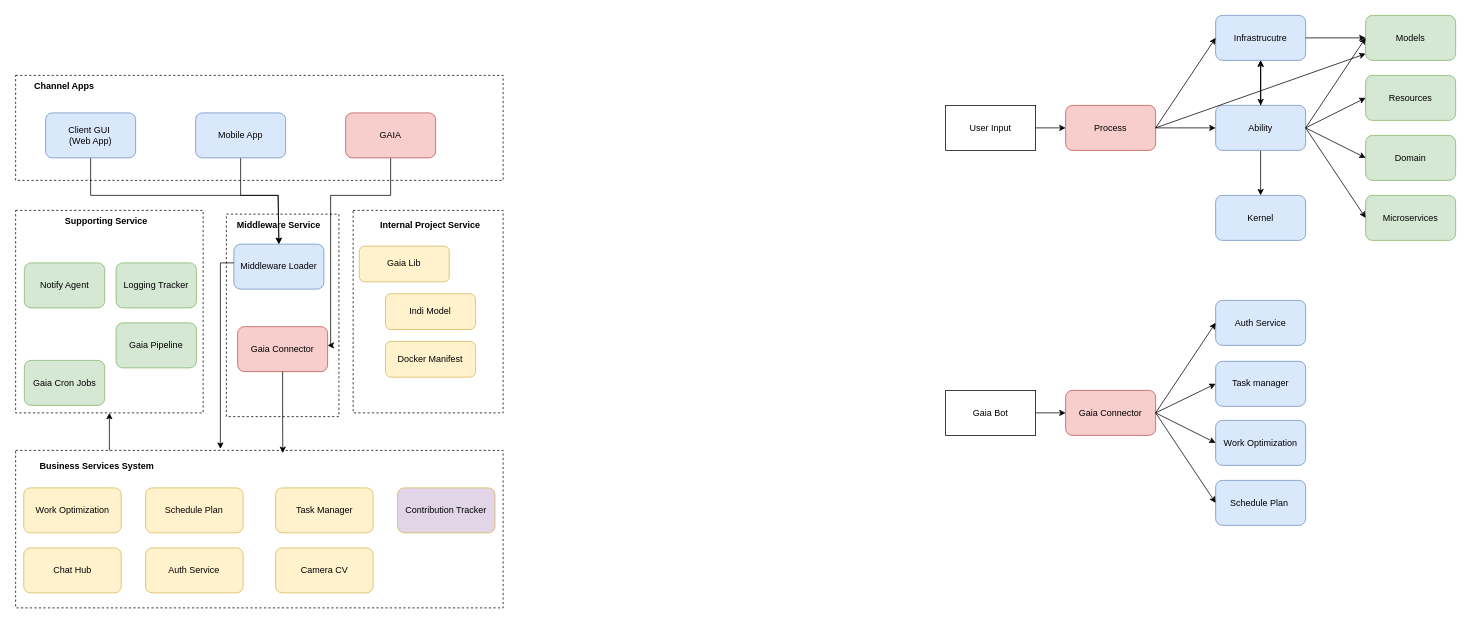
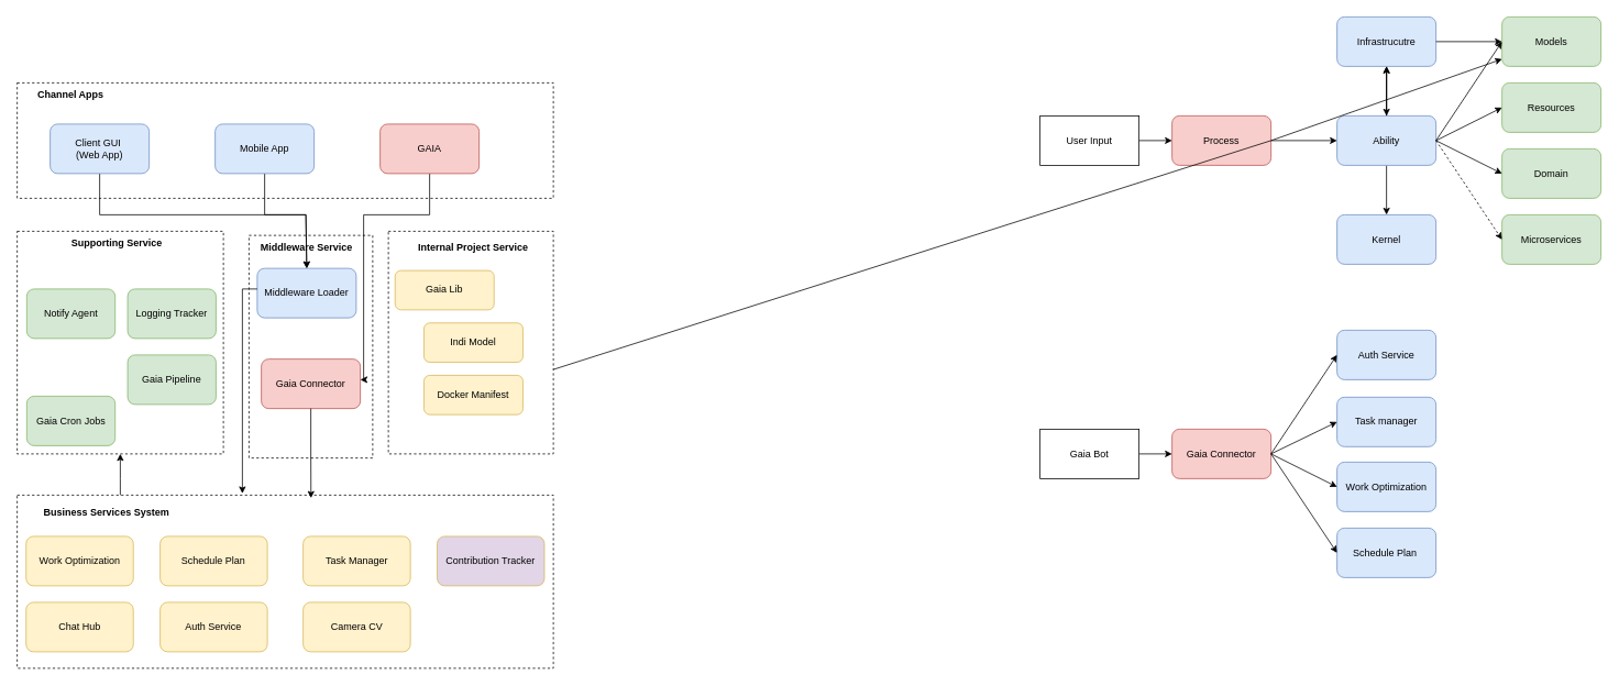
  <mxCell id="0" />
  <mxCell id="1" parent="0" />
  <mxCell id="2" value="" style="group" vertex="1" connectable="0" parent="1"><mxGeometry x="301" y="285" width="150" height="270" as="geometry" /></mxCell>
  <mxCell id="3" value="" style="rounded=0;whiteSpace=wrap;html=1;dashed=1;container=0;" parent="2" vertex="1"><mxGeometry width="150" height="270" as="geometry" /></mxCell>
  <mxCell id="4" value="Middleware Loader" style="rounded=1;whiteSpace=wrap;html=1;fillColor=#dae8fc;strokeColor=#6c8ebf;container=0;" parent="2" vertex="1"><mxGeometry x="10" y="40" width="120" height="60" as="geometry" /></mxCell>
  <mxCell id="5" value="&lt;b&gt;Middleware Service&lt;/b&gt;" style="text;html=1;align=center;verticalAlign=middle;whiteSpace=wrap;rounded=0;container=0;" parent="2" vertex="1"><mxGeometry x="5" width="130" height="30" as="geometry" /></mxCell>
  <mxCell id="6" value="Gaia Connector" style="rounded=1;whiteSpace=wrap;html=1;fillColor=#f8cecc;strokeColor=#b85450;container=0;" parent="2" vertex="1"><mxGeometry x="15" y="150" width="120" height="60" as="geometry" /></mxCell>
  <mxCell id="7" value="" style="rounded=0;whiteSpace=wrap;html=1;dashed=1;container=0;" parent="1" vertex="1"><mxGeometry x="20" y="100" width="650" height="140" as="geometry" /></mxCell>
  <mxCell id="8" style="edgeStyle=orthogonalEdgeStyle;rounded=0;orthogonalLoop=1;jettySize=auto;html=1;entryX=0.5;entryY=0;entryDx=0;entryDy=0;" parent="1" source="12" target="4" edge="1"><mxGeometry relative="1" as="geometry"><Array as="points"><mxPoint x="120" y="260" /><mxPoint x="370" y="260" /></Array></mxGeometry></mxCell>
  <mxCell id="9" style="edgeStyle=orthogonalEdgeStyle;rounded=0;orthogonalLoop=1;jettySize=auto;html=1;entryX=0.5;entryY=0;entryDx=0;entryDy=0;" parent="1" source="13" target="4" edge="1"><mxGeometry relative="1" as="geometry"><Array as="points"><mxPoint x="320" y="260" /><mxPoint x="370" y="260" /></Array></mxGeometry></mxCell>
  <mxCell id="10" style="edgeStyle=orthogonalEdgeStyle;rounded=0;orthogonalLoop=1;jettySize=auto;html=1;" edge="1" parent="1" source="11" target="6"><mxGeometry relative="1" as="geometry"><Array as="points"><mxPoint x="520" y="260" /><mxPoint x="440" y="260" /><mxPoint x="440" y="460" /></Array></mxGeometry></mxCell>
  <mxCell id="11" value="GAIA" style="rounded=1;whiteSpace=wrap;html=1;fillColor=#f8cecc;strokeColor=#b85450;container=0;" parent="1" vertex="1"><mxGeometry x="460" y="150" width="120" height="60" as="geometry" /></mxCell>
  <mxCell id="12" value="Client GUI&amp;nbsp;&lt;div&gt;(Web App)&lt;/div&gt;" style="rounded=1;whiteSpace=wrap;html=1;fillColor=#dae8fc;strokeColor=#6c8ebf;container=0;" parent="1" vertex="1"><mxGeometry x="60" y="150" width="120" height="60" as="geometry" /></mxCell>
  <mxCell id="13" value="Mobile App" style="rounded=1;whiteSpace=wrap;html=1;fillColor=#dae8fc;strokeColor=#6c8ebf;container=0;" parent="1" vertex="1"><mxGeometry x="260" y="150" width="120" height="60" as="geometry" /></mxCell>
  <mxCell id="14" value="&lt;b&gt;Channel Apps&lt;/b&gt;" style="text;html=1;align=center;verticalAlign=middle;whiteSpace=wrap;rounded=0;container=0;" parent="1" vertex="1"><mxGeometry x="30" y="100" width="110" height="30" as="geometry" /></mxCell>
  <mxCell id="15" value="Process" style="rounded=1;whiteSpace=wrap;html=1;fillColor=#f8cecc;strokeColor=#b85450;" parent="1" vertex="1"><mxGeometry x="1420" y="140" width="120" height="60" as="geometry" /></mxCell>
  <mxCell id="16" style="edgeStyle=orthogonalEdgeStyle;rounded=0;orthogonalLoop=1;jettySize=auto;html=1;entryX=0;entryY=0.5;entryDx=0;entryDy=0;" parent="1" source="17" target="15" edge="1"><mxGeometry relative="1" as="geometry" /></mxCell>
  <mxCell id="17" value="User Input" style="rounded=0;whiteSpace=wrap;html=1;" parent="1" vertex="1"><mxGeometry x="1260" y="140" width="120" height="60" as="geometry" /></mxCell>
  <mxCell id="18" style="edgeStyle=orthogonalEdgeStyle;rounded=0;orthogonalLoop=1;jettySize=auto;html=1;" parent="1" source="21" target="32" edge="1"><mxGeometry relative="1" as="geometry" /></mxCell>
  <mxCell id="19" value="" style="edgeStyle=orthogonalEdgeStyle;rounded=0;orthogonalLoop=1;jettySize=auto;html=1;" parent="1" source="21" target="32" edge="1"><mxGeometry relative="1" as="geometry" /></mxCell>
  <mxCell id="20" style="edgeStyle=orthogonalEdgeStyle;rounded=0;orthogonalLoop=1;jettySize=auto;html=1;entryX=0.5;entryY=0;entryDx=0;entryDy=0;" parent="1" source="21" target="35" edge="1"><mxGeometry relative="1" as="geometry" /></mxCell>
  <mxCell id="21" value="Ability" style="rounded=1;whiteSpace=wrap;html=1;fillColor=#dae8fc;strokeColor=#6c8ebf;" parent="1" vertex="1"><mxGeometry x="1620" y="140" width="120" height="60" as="geometry" /></mxCell>
  <mxCell id="22" value="" style="endArrow=classic;html=1;rounded=0;entryX=0;entryY=0.5;entryDx=0;entryDy=0;exitX=1;exitY=0.5;exitDx=0;exitDy=0;" parent="1" source="15" target="21" edge="1"><mxGeometry width="50" height="50" relative="1" as="geometry"><mxPoint x="1290" y="330" as="sourcePoint" /><mxPoint x="1340" y="280" as="targetPoint" /></mxGeometry></mxCell>
  <mxCell id="23" value="Domain" style="rounded=1;whiteSpace=wrap;html=1;fillColor=#d5e8d4;strokeColor=#82b366;" parent="1" vertex="1"><mxGeometry x="1820" y="180" width="120" height="60" as="geometry" /></mxCell>
  <mxCell id="24" value="Microservices" style="rounded=1;whiteSpace=wrap;html=1;fillColor=#d5e8d4;strokeColor=#82b366;" parent="1" vertex="1"><mxGeometry x="1820" y="260" width="120" height="60" as="geometry" /></mxCell>
  <mxCell id="25" value="Models" style="rounded=1;whiteSpace=wrap;html=1;fillColor=#d5e8d4;strokeColor=#82b366;" parent="1" vertex="1"><mxGeometry x="1820" y="20" width="120" height="60" as="geometry" /></mxCell>
  <mxCell id="26" value="Resources" style="rounded=1;whiteSpace=wrap;html=1;fillColor=#d5e8d4;strokeColor=#82b366;" parent="1" vertex="1"><mxGeometry x="1820" y="100" width="120" height="60" as="geometry" /></mxCell>
  <mxCell id="27" value="" style="endArrow=classic;html=1;rounded=0;entryX=0;entryY=0.5;entryDx=0;entryDy=0;exitX=1;exitY=0.5;exitDx=0;exitDy=0;" parent="1" source="21" target="25" edge="1"><mxGeometry width="50" height="50" relative="1" as="geometry"><mxPoint x="1550" y="120" as="sourcePoint" /><mxPoint x="1630" y="80" as="targetPoint" /></mxGeometry></mxCell>
  <mxCell id="28" value="" style="endArrow=classic;html=1;rounded=0;entryX=0;entryY=0.5;entryDx=0;entryDy=0;exitX=1;exitY=0.5;exitDx=0;exitDy=0;" parent="1" source="21" target="26" edge="1"><mxGeometry width="50" height="50" relative="1" as="geometry"><mxPoint x="1560" y="130" as="sourcePoint" /><mxPoint x="1640" y="90" as="targetPoint" /></mxGeometry></mxCell>
  <mxCell id="29" value="" style="endArrow=classic;html=1;rounded=0;entryX=0;entryY=0.5;entryDx=0;entryDy=0;exitX=1;exitY=0.5;exitDx=0;exitDy=0;" parent="1" source="21" target="23" edge="1"><mxGeometry width="50" height="50" relative="1" as="geometry"><mxPoint x="1570" y="140" as="sourcePoint" /><mxPoint x="1650" y="100" as="targetPoint" /></mxGeometry></mxCell>
- <mxCell id="30" value="" style="endArrow=classic;html=1;rounded=0;entryX=0;entryY=0.5;entryDx=0;entryDy=0;exitX=1;exitY=0.5;exitDx=0;exitDy=0;" parent="1" source="21" target="24" edge="1"><mxGeometry width="50" height="50" relative="1" as="geometry"><mxPoint x="1580" y="150" as="sourcePoint" /><mxPoint x="1660" y="110" as="targetPoint" /></mxGeometry></mxCell>
+ <mxCell id="30" value="" style="endArrow=classic;html=1;rounded=0;entryX=0;entryY=0.5;entryDx=0;entryDy=0;exitX=1;exitY=0.5;exitDx=0;exitDy=0;dashed=1;" parent="1" source="21" target="24" edge="1"><mxGeometry width="50" height="50" relative="1" as="geometry"><mxPoint x="1580" y="150" as="sourcePoint" /><mxPoint x="1660" y="110" as="targetPoint" /></mxGeometry></mxCell>
  <mxCell id="31" style="edgeStyle=orthogonalEdgeStyle;rounded=0;orthogonalLoop=1;jettySize=auto;html=1;" parent="1" source="32" target="21" edge="1"><mxGeometry relative="1" as="geometry" /></mxCell>
  <mxCell id="32" value="Infrastrucutre" style="rounded=1;whiteSpace=wrap;html=1;fillColor=#dae8fc;strokeColor=#6c8ebf;" parent="1" vertex="1"><mxGeometry x="1620" y="20" width="120" height="60" as="geometry" /></mxCell>
- <mxCell id="33" value="" style="endArrow=classic;html=1;rounded=0;entryX=0;entryY=0.5;entryDx=0;entryDy=0;exitX=1;exitY=0.5;exitDx=0;exitDy=0;" parent="1" source="15" target="32" edge="1"><mxGeometry width="50" height="50" relative="1" as="geometry"><mxPoint x="1550" y="120" as="sourcePoint" /><mxPoint x="1630" y="80" as="targetPoint" /></mxGeometry></mxCell>
+ <mxCell id="33" value="" style="endArrow=classic;html=1;rounded=0;exitX=1;exitY=0.5;exitDx=0;exitDy=0;" parent="1" source="15" target="53" edge="1"><mxGeometry width="50" height="50" relative="1" as="geometry"><mxPoint x="1550" y="120" as="sourcePoint" /><mxPoint x="1630" y="80" as="targetPoint" /></mxGeometry></mxCell>
  <mxCell id="34" value="" style="endArrow=classic;html=1;rounded=0;entryX=0;entryY=0.5;entryDx=0;entryDy=0;exitX=1;exitY=0.5;exitDx=0;exitDy=0;" parent="1" source="32" target="25" edge="1"><mxGeometry width="50" height="50" relative="1" as="geometry"><mxPoint x="1550" y="120" as="sourcePoint" /><mxPoint x="1630" y="80" as="targetPoint" /></mxGeometry></mxCell>
  <mxCell id="35" value="Kernel" style="rounded=1;whiteSpace=wrap;html=1;fillColor=#dae8fc;strokeColor=#6c8ebf;" parent="1" vertex="1"><mxGeometry x="1620" y="260" width="120" height="60" as="geometry" /></mxCell>
  <mxCell id="36" value="" style="endArrow=classic;html=1;rounded=0;exitX=1;exitY=0.5;exitDx=0;exitDy=0;" parent="1" source="15" target="25" edge="1"><mxGeometry width="50" height="50" relative="1" as="geometry"><mxPoint x="1550" y="180" as="sourcePoint" /><mxPoint x="1630" y="60" as="targetPoint" /></mxGeometry></mxCell>
  <mxCell id="37" value="Gaia Connector" style="rounded=1;whiteSpace=wrap;html=1;fillColor=#f8cecc;strokeColor=#b85450;" parent="1" vertex="1"><mxGeometry x="1420" y="520" width="120" height="60" as="geometry" /></mxCell>
  <mxCell id="38" style="edgeStyle=orthogonalEdgeStyle;rounded=0;orthogonalLoop=1;jettySize=auto;html=1;entryX=0;entryY=0.5;entryDx=0;entryDy=0;" parent="1" source="39" target="37" edge="1"><mxGeometry relative="1" as="geometry" /></mxCell>
  <mxCell id="39" value="Gaia Bot" style="rounded=0;whiteSpace=wrap;html=1;" parent="1" vertex="1"><mxGeometry x="1260" y="520" width="120" height="60" as="geometry" /></mxCell>
  <mxCell id="40" value="Task manager" style="rounded=1;whiteSpace=wrap;html=1;fillColor=#dae8fc;strokeColor=#6c8ebf;" parent="1" vertex="1"><mxGeometry x="1620" y="481.25" width="120" height="60" as="geometry" /></mxCell>
  <mxCell id="41" value="" style="endArrow=classic;html=1;rounded=0;entryX=0;entryY=0.5;entryDx=0;entryDy=0;exitX=1;exitY=0.5;exitDx=0;exitDy=0;" parent="1" source="37" target="40" edge="1"><mxGeometry width="50" height="50" relative="1" as="geometry"><mxPoint x="1290" y="710" as="sourcePoint" /><mxPoint x="1340" y="660" as="targetPoint" /></mxGeometry></mxCell>
  <mxCell id="42" value="Auth Service" style="rounded=1;whiteSpace=wrap;html=1;fillColor=#dae8fc;strokeColor=#6c8ebf;" parent="1" vertex="1"><mxGeometry x="1620" y="400" width="120" height="60" as="geometry" /></mxCell>
  <mxCell id="43" value="" style="endArrow=classic;html=1;rounded=0;entryX=0;entryY=0.5;entryDx=0;entryDy=0;exitX=1;exitY=0.5;exitDx=0;exitDy=0;" parent="1" source="37" target="42" edge="1"><mxGeometry width="50" height="50" relative="1" as="geometry"><mxPoint x="1550" y="500" as="sourcePoint" /><mxPoint x="1630" y="460" as="targetPoint" /></mxGeometry></mxCell>
  <mxCell id="44" value="Work Optimization" style="rounded=1;whiteSpace=wrap;html=1;fillColor=#dae8fc;strokeColor=#6c8ebf;" parent="1" vertex="1"><mxGeometry x="1620" y="560" width="120" height="60" as="geometry" /></mxCell>
  <mxCell id="45" value="" style="endArrow=classic;html=1;rounded=0;entryX=0;entryY=0.5;entryDx=0;entryDy=0;exitX=1;exitY=0.5;exitDx=0;exitDy=0;" parent="1" source="37" target="44" edge="1"><mxGeometry width="50" height="50" relative="1" as="geometry"><mxPoint x="1550" y="560" as="sourcePoint" /><mxPoint x="1630" y="440" as="targetPoint" /></mxGeometry></mxCell>
  <mxCell id="46" value="Schedule Plan&amp;nbsp;" style="rounded=1;whiteSpace=wrap;html=1;fillColor=#dae8fc;strokeColor=#6c8ebf;" parent="1" vertex="1"><mxGeometry x="1620" y="640" width="120" height="60" as="geometry" /></mxCell>
  <mxCell id="47" value="" style="endArrow=classic;html=1;rounded=0;entryX=0;entryY=0.5;entryDx=0;entryDy=0;exitX=1;exitY=0.5;exitDx=0;exitDy=0;" parent="1" source="37" target="46" edge="1"><mxGeometry width="50" height="50" relative="1" as="geometry"><mxPoint x="1550" y="560" as="sourcePoint" /><mxPoint x="1630" y="600" as="targetPoint" /></mxGeometry></mxCell>
  <mxCell id="48" value="" style="group" vertex="1" connectable="0" parent="1"><mxGeometry x="470" y="280" width="200" height="270" as="geometry" /></mxCell>
  <mxCell id="49" value="" style="rounded=0;whiteSpace=wrap;html=1;dashed=1;container=0;" vertex="1" parent="48"><mxGeometry width="200" height="270" as="geometry" /></mxCell>
  <mxCell id="50" value="&lt;b&gt;Internal Project Service&lt;/b&gt;" style="text;html=1;align=center;verticalAlign=middle;whiteSpace=wrap;rounded=0;container=0;" vertex="1" parent="48"><mxGeometry x="6.28" width="193.72" height="39.706" as="geometry" /></mxCell>
  <mxCell id="51" value="Gaia Lib" style="rounded=1;whiteSpace=wrap;html=1;fillColor=#fff2cc;strokeColor=#d6b656;container=0;" vertex="1" parent="48"><mxGeometry x="8.14" y="47.647" width="120" height="47.647" as="geometry" /></mxCell>
  <mxCell id="52" value="Indi Model" style="rounded=1;whiteSpace=wrap;html=1;fillColor=#fff2cc;strokeColor=#d6b656;container=0;" vertex="1" parent="48"><mxGeometry x="43.14" y="111.176" width="120" height="47.647" as="geometry" /></mxCell>
  <mxCell id="53" value="Docker Manifest" style="rounded=1;whiteSpace=wrap;html=1;fillColor=#fff2cc;strokeColor=#d6b656;container=0;" vertex="1" parent="48"><mxGeometry x="43.14" y="174.706" width="120" height="47.647" as="geometry" /></mxCell>
  <mxCell id="54" value="" style="group" vertex="1" connectable="0" parent="1"><mxGeometry x="20" y="600" width="650" height="210" as="geometry" /></mxCell>
  <mxCell id="55" value="" style="rounded=0;whiteSpace=wrap;html=1;dashed=1;container=0;" parent="54" vertex="1"><mxGeometry width="650" height="210" as="geometry" /></mxCell>
  <mxCell id="56" value="&lt;b&gt;Business Services System&lt;/b&gt;" style="text;html=1;align=center;verticalAlign=middle;whiteSpace=wrap;rounded=0;container=0;" parent="54" vertex="1"><mxGeometry x="14.083" width="188.5" height="41.25" as="geometry" /></mxCell>
  <mxCell id="57" value="Work Optimization" style="rounded=1;whiteSpace=wrap;html=1;fillColor=#fff2cc;strokeColor=#d6b656;container=0;" parent="54" vertex="1"><mxGeometry x="10.833" y="50" width="130" height="60" as="geometry" /></mxCell>
  <mxCell id="58" value="Schedule Plan" style="rounded=1;whiteSpace=wrap;html=1;fillColor=#fff2cc;strokeColor=#d6b656;container=0;" parent="54" vertex="1"><mxGeometry x="173.333" y="50" width="130" height="60" as="geometry" /></mxCell>
  <mxCell id="59" value="Task Manager" style="rounded=1;whiteSpace=wrap;html=1;fillColor=#fff2cc;strokeColor=#d6b656;container=0;" parent="54" vertex="1"><mxGeometry x="346.667" y="50" width="130" height="60" as="geometry" /></mxCell>
  <mxCell id="60" value="Auth Service" style="rounded=1;whiteSpace=wrap;html=1;fillColor=#fff2cc;strokeColor=#d6b656;container=0;" parent="54" vertex="1"><mxGeometry x="173.333" y="130" width="130" height="60" as="geometry" /></mxCell>
  <mxCell id="61" value="Chat Hub" style="rounded=1;whiteSpace=wrap;html=1;fillColor=#fff2cc;strokeColor=#d6b656;container=0;" vertex="1" parent="54"><mxGeometry x="10.833" y="130" width="130" height="60" as="geometry" /></mxCell>
  <mxCell id="62" value="Contribution Tracker" style="rounded=1;whiteSpace=wrap;html=1;fillColor=#e1d5e7;strokeColor=#d6b656;container=0;" vertex="1" parent="54"><mxGeometry x="509.167" y="50" width="130" height="60" as="geometry" /></mxCell>
  <mxCell id="63" value="Camera CV" style="rounded=1;whiteSpace=wrap;html=1;fillColor=#fff2cc;strokeColor=#d6b656;container=0;" vertex="1" parent="54"><mxGeometry x="346.667" y="130" width="130" height="60" as="geometry" /></mxCell>
  <mxCell id="64" value="" style="group" vertex="1" connectable="0" parent="1"><mxGeometry x="20" y="280" width="250" height="270" as="geometry" /></mxCell>
  <mxCell id="65" value="" style="rounded=0;whiteSpace=wrap;html=1;dashed=1;container=0;" parent="64" vertex="1"><mxGeometry width="250" height="270" as="geometry" /></mxCell>
  <mxCell id="66" value="&lt;b&gt;Supporting Service&lt;/b&gt;" style="text;html=1;align=center;verticalAlign=middle;whiteSpace=wrap;rounded=0;container=0;" parent="64" vertex="1"><mxGeometry x="53.571" width="133.929" height="30" as="geometry" /></mxCell>
  <mxCell id="67" value="Notify Agent" style="rounded=1;whiteSpace=wrap;html=1;fillColor=#d5e8d4;strokeColor=#82b366;container=0;" parent="64" vertex="1"><mxGeometry x="11.607" y="70" width="107.143" height="60" as="geometry" /></mxCell>
  <mxCell id="68" value="Logging Tracker" style="rounded=1;whiteSpace=wrap;html=1;fillColor=#d5e8d4;strokeColor=#82b366;container=0;" parent="64" vertex="1"><mxGeometry x="133.929" y="70" width="107.143" height="60" as="geometry" /></mxCell>
  <mxCell id="69" value="Gaia Cron Jobs" style="rounded=1;whiteSpace=wrap;html=1;fillColor=#d5e8d4;strokeColor=#82b366;container=0;" vertex="1" parent="64"><mxGeometry x="11.607" y="200" width="107.143" height="60" as="geometry" /></mxCell>
  <mxCell id="70" value="Gaia Pipeline" style="rounded=1;whiteSpace=wrap;html=1;fillColor=#d5e8d4;strokeColor=#82b366;container=0;" vertex="1" parent="64"><mxGeometry x="133.929" y="150" width="107.143" height="60" as="geometry" /></mxCell>
  <mxCell id="71" style="edgeStyle=orthogonalEdgeStyle;rounded=0;orthogonalLoop=1;jettySize=auto;html=1;entryX=0.5;entryY=1;entryDx=0;entryDy=0;" edge="1" parent="1" source="55" target="65"><mxGeometry relative="1" as="geometry"><Array as="points"><mxPoint x="145" y="580" /><mxPoint x="145" y="580" /></Array></mxGeometry></mxCell>
  <mxCell id="72" style="edgeStyle=orthogonalEdgeStyle;rounded=0;orthogonalLoop=1;jettySize=auto;html=1;" edge="1" parent="1" source="4"><mxGeometry relative="1" as="geometry"><mxPoint x="293" y="598" as="targetPoint" /><Array as="points"><mxPoint x="293" y="350" /></Array></mxGeometry></mxCell>
  <mxCell id="73" style="edgeStyle=orthogonalEdgeStyle;rounded=0;orthogonalLoop=1;jettySize=auto;html=1;entryX=0.548;entryY=0.017;entryDx=0;entryDy=0;entryPerimeter=0;" edge="1" parent="1" source="6" target="55"><mxGeometry relative="1" as="geometry" /></mxCell>
